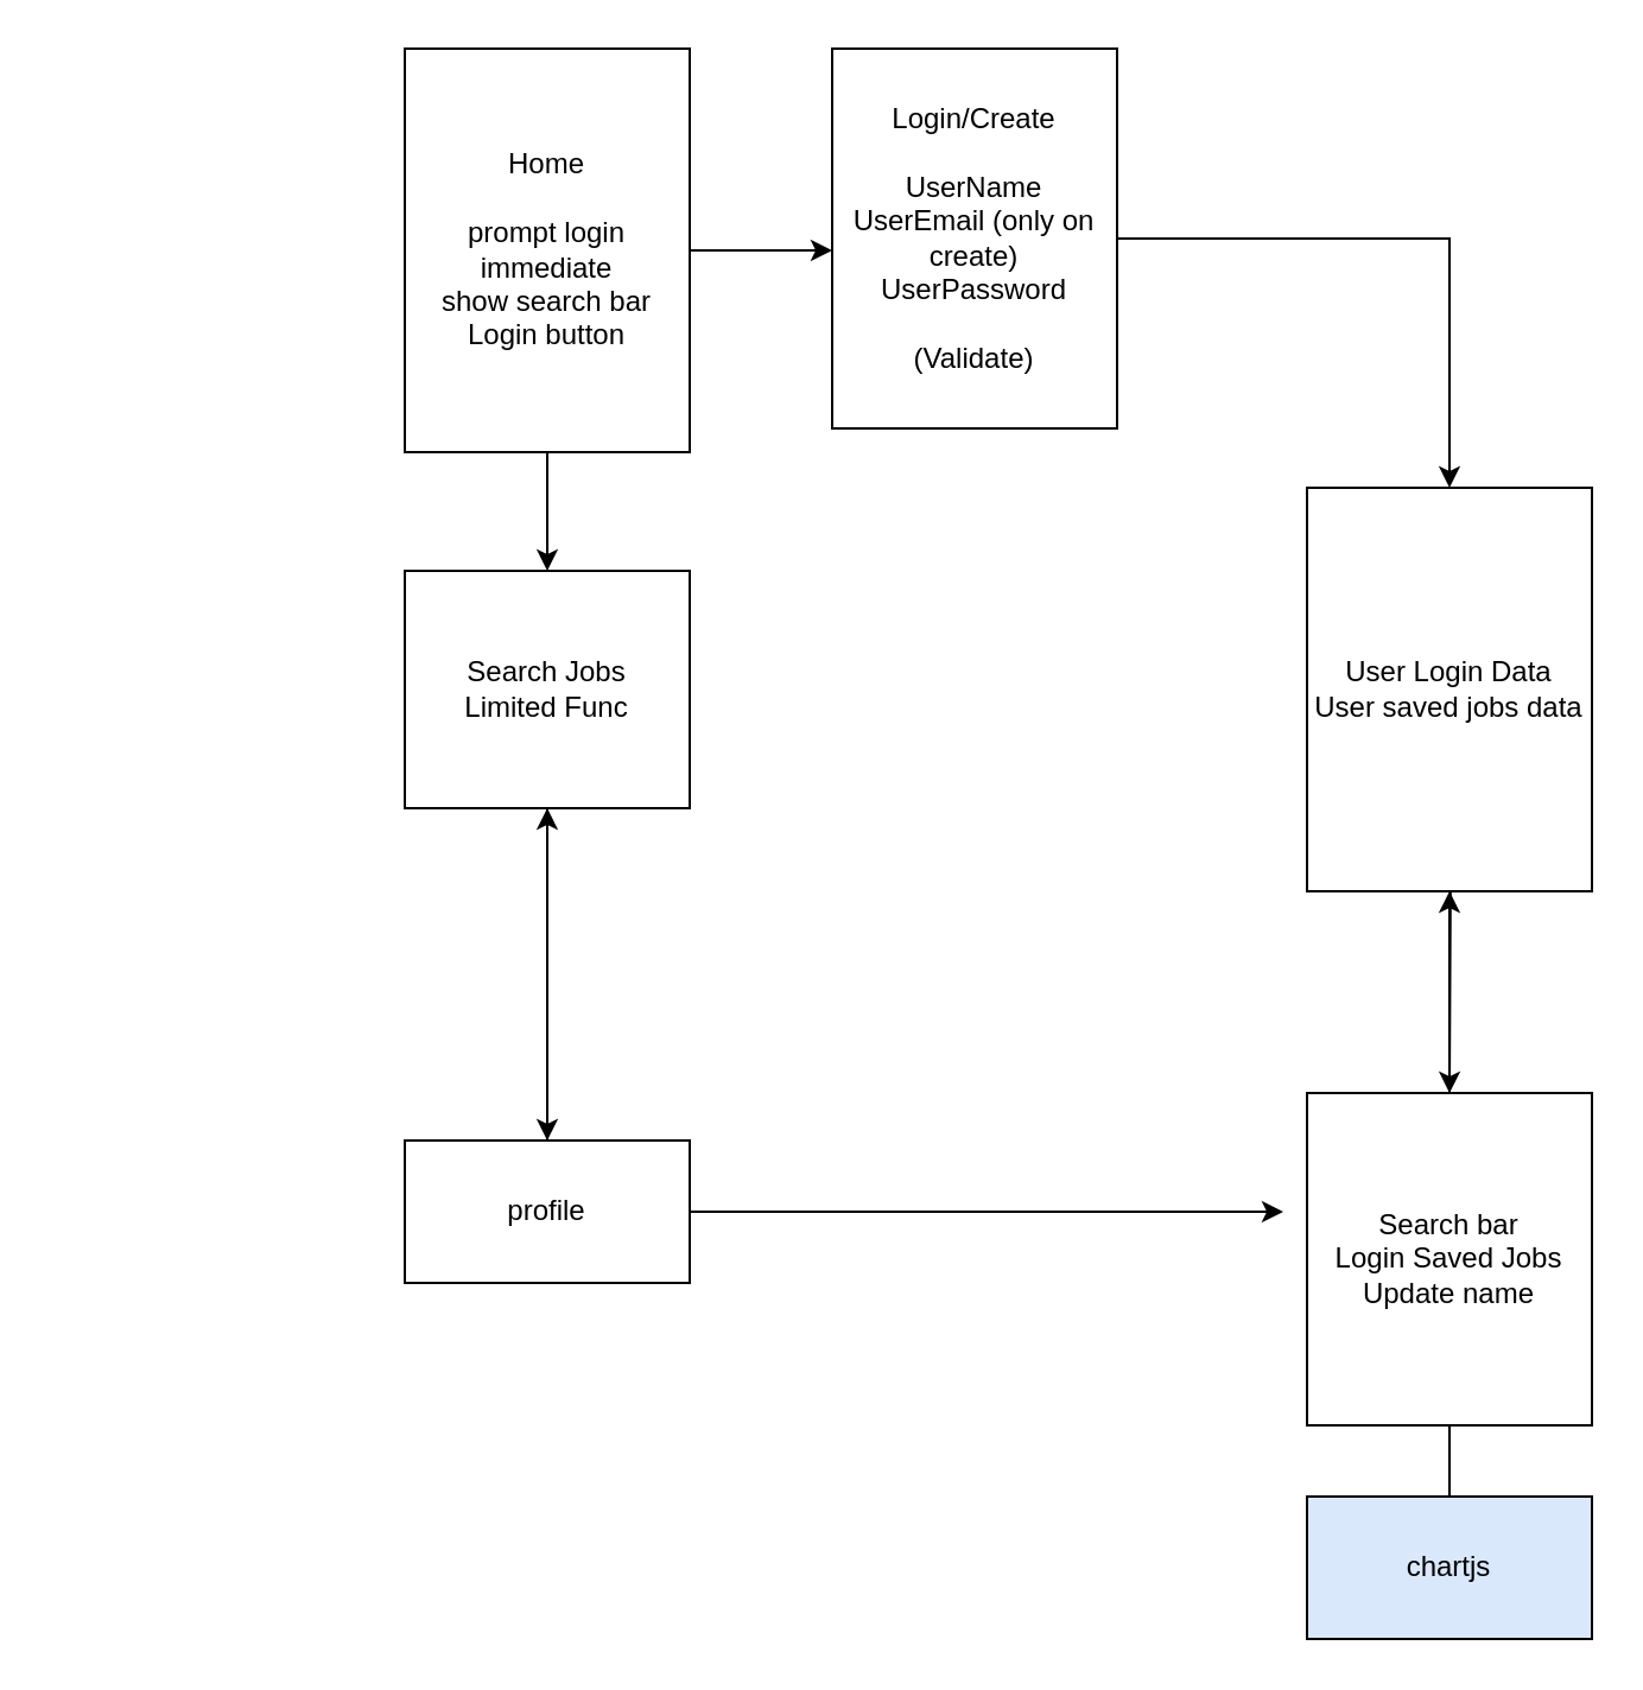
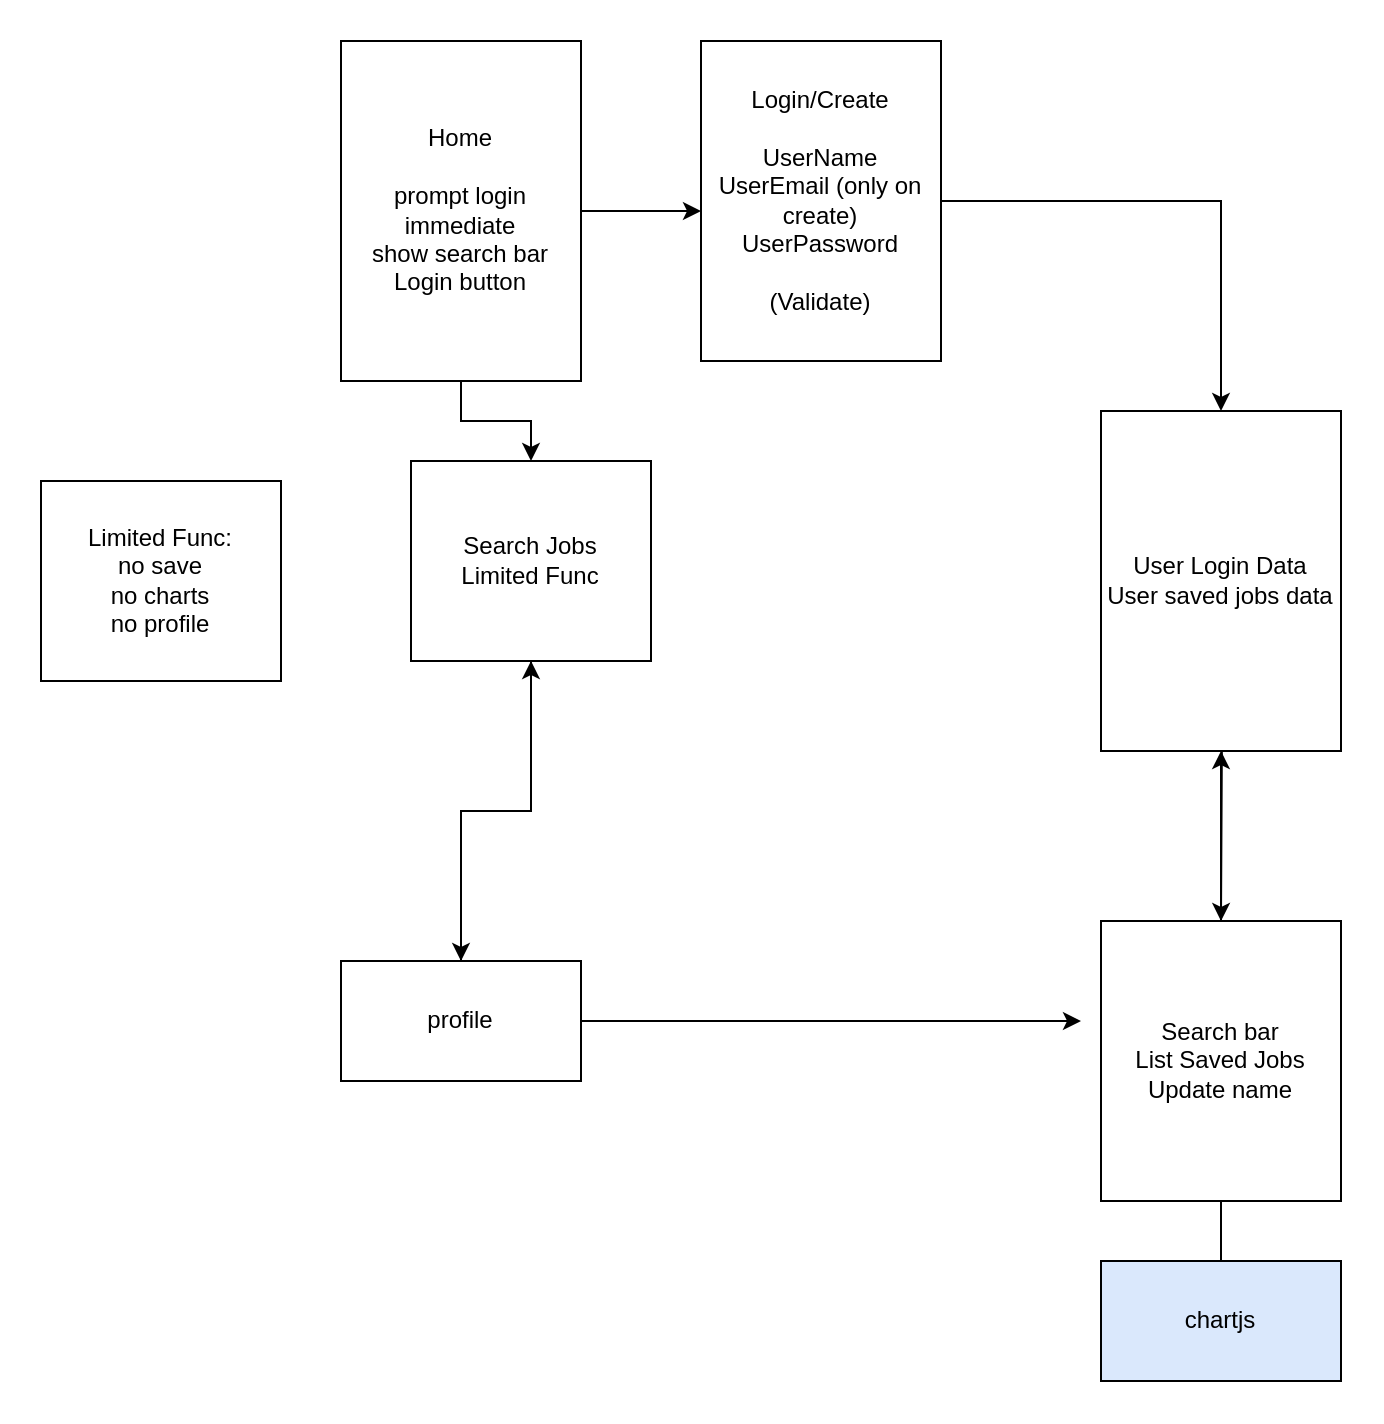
  <mxCell id="0" />
  <mxCell id="1" parent="0" />
  <mxCell id="2" value="" style="edgeStyle=orthogonalEdgeStyle;rounded=0;orthogonalLoop=1;jettySize=auto;html=1;" edge="1" parent="1" source="5" target="7"><mxGeometry relative="1" as="geometry"><Array as="points"><mxPoint x="340" y="105" /><mxPoint x="340" y="105" /></Array></mxGeometry></mxCell>
  <mxCell id="3" value="" style="edgeStyle=orthogonalEdgeStyle;rounded=0;orthogonalLoop=1;jettySize=auto;html=1;" edge="1" parent="1" source="18" target="9"><mxGeometry relative="1" as="geometry" /></mxCell>
  <mxCell id="4" style="edgeStyle=orthogonalEdgeStyle;rounded=0;orthogonalLoop=1;jettySize=auto;html=1;entryX=0.5;entryY=0;entryDx=0;entryDy=0;" edge="1" parent="1" source="5" target="16"><mxGeometry relative="1" as="geometry" /></mxCell>
  <mxCell id="5" value="Home&lt;br&gt;&lt;br&gt;prompt login immediate&lt;br&gt;show search bar&lt;br&gt;Login button" style="rounded=0;whiteSpace=wrap;html=1;" vertex="1" parent="1"><mxGeometry x="170" y="20" width="120" height="170" as="geometry" /></mxCell>
  <mxCell id="6" style="edgeStyle=orthogonalEdgeStyle;rounded=0;orthogonalLoop=1;jettySize=auto;html=1;entryX=0.5;entryY=0;entryDx=0;entryDy=0;" edge="1" parent="1" source="7" target="9"><mxGeometry relative="1" as="geometry"><mxPoint x="610" y="100" as="targetPoint" /></mxGeometry></mxCell>
  <mxCell id="7" value="Login/Create&lt;br&gt;&lt;br&gt;UserName&lt;br&gt;UserEmail (only on create)&lt;br&gt;UserPassword&lt;br&gt;&lt;br&gt;(Validate)" style="rounded=0;whiteSpace=wrap;html=1;" vertex="1" parent="1"><mxGeometry x="350" y="20" width="120" height="160" as="geometry" /></mxCell>
  <mxCell id="8" style="edgeStyle=orthogonalEdgeStyle;rounded=0;orthogonalLoop=1;jettySize=auto;html=1;" edge="1" parent="1" target="18"><mxGeometry relative="1" as="geometry"><mxPoint x="610" y="390" as="targetPoint" /><mxPoint x="610" y="260" as="sourcePoint" /></mxGeometry></mxCell>
  <mxCell id="9" value="User Login Data&lt;br&gt;User saved jobs data&lt;br&gt;" style="rounded=0;whiteSpace=wrap;html=1;" vertex="1" parent="1"><mxGeometry x="550" y="205" width="120" height="170" as="geometry" /></mxCell>
  <mxCell id="10" style="edgeStyle=orthogonalEdgeStyle;rounded=0;orthogonalLoop=1;jettySize=auto;html=1;" edge="1" parent="1" source="11"><mxGeometry relative="1" as="geometry"><mxPoint x="610" y="500" as="targetPoint" /></mxGeometry></mxCell>
  <mxCell id="11" value="chartjs" style="whiteSpace=wrap;html=1;rounded=0;fillColor=#dae8fc;" vertex="1" parent="1"><mxGeometry x="550" y="630" width="120" height="60" as="geometry" /></mxCell>
  <mxCell id="12" style="edgeStyle=orthogonalEdgeStyle;rounded=0;orthogonalLoop=1;jettySize=auto;html=1;entryX=0.5;entryY=1;entryDx=0;entryDy=0;" edge="1" parent="1" source="14" target="16"><mxGeometry relative="1" as="geometry" /></mxCell>
  <mxCell id="13" style="edgeStyle=orthogonalEdgeStyle;rounded=0;orthogonalLoop=1;jettySize=auto;html=1;" edge="1" parent="1" source="14"><mxGeometry relative="1" as="geometry"><mxPoint x="540" y="510" as="targetPoint" /></mxGeometry></mxCell>
  <mxCell id="14" value="profile" style="rounded=0;whiteSpace=wrap;html=1;" vertex="1" parent="1"><mxGeometry x="170" y="480" width="120" height="60" as="geometry" /></mxCell>
  <mxCell id="15" style="edgeStyle=orthogonalEdgeStyle;rounded=0;orthogonalLoop=1;jettySize=auto;html=1;entryX=0.5;entryY=0;entryDx=0;entryDy=0;" edge="1" parent="1" source="16" target="14"><mxGeometry relative="1" as="geometry" /></mxCell>
- <mxCell id="16" value="Search Jobs&lt;br&gt;Limited Func" style="rounded=0;whiteSpace=wrap;html=1;" vertex="1" parent="1"><mxGeometry x="170" y="240" width="120" height="100" as="geometry" /></mxCell>
- <mxCell id="18" value="Search bar&lt;br&gt;Login Saved Jobs&lt;br&gt;Update name&lt;br&gt;" style="rounded=0;whiteSpace=wrap;html=1;" vertex="1" parent="1"><mxGeometry x="550" y="460" width="120" height="140" as="geometry" /></mxCell>
+ <mxCell id="16" value="Search Jobs&lt;br&gt;Limited Func" style="rounded=0;whiteSpace=wrap;html=1;" vertex="1" parent="1"><mxGeometry x="205" y="230" width="120" height="100" as="geometry" /></mxCell>
+ <mxCell id="17" value="Limited Func:&lt;br&gt;no save&lt;br&gt;no charts&lt;br&gt;no profile" style="rounded=0;whiteSpace=wrap;html=1;" vertex="1" parent="1"><mxGeometry y="240" width="120" height="100" as="geometry" x="20" /></mxCell>
+ <mxCell id="18" value="Search bar&lt;br&gt;List Saved Jobs&lt;br&gt;Update name&lt;br&gt;" style="rounded=0;whiteSpace=wrap;html=1;" vertex="1" parent="1"><mxGeometry x="550" y="460" width="120" height="140" as="geometry" /></mxCell>
